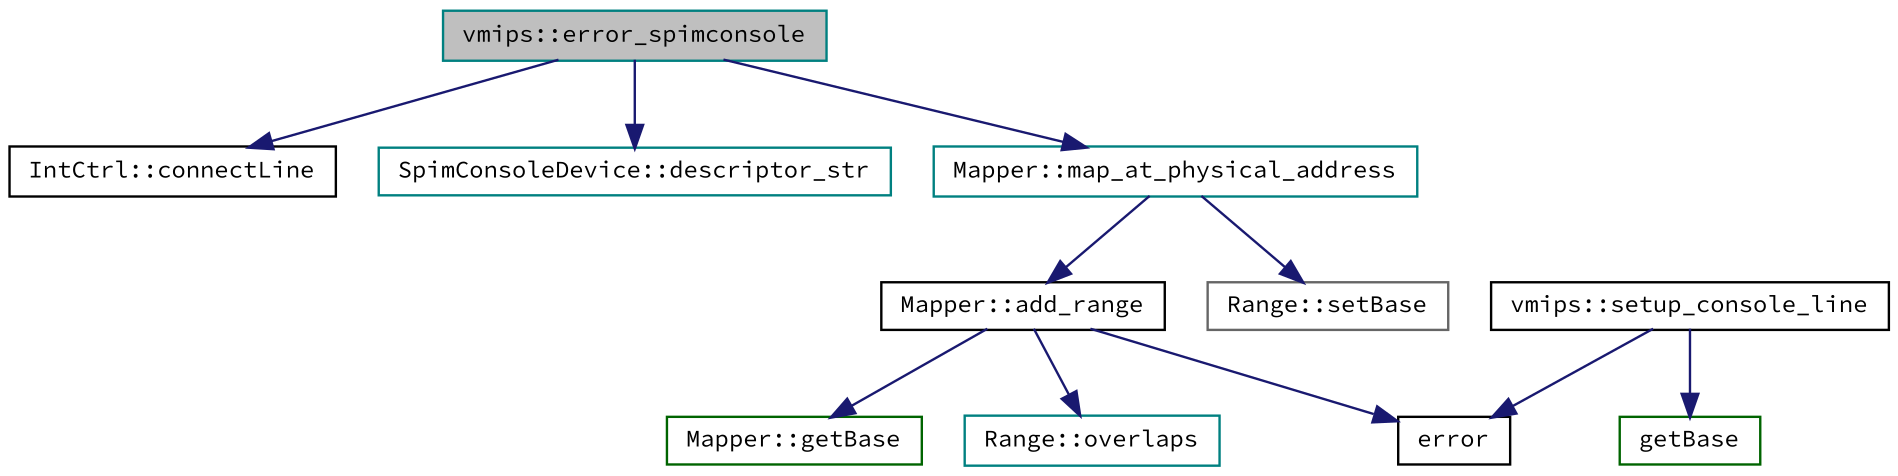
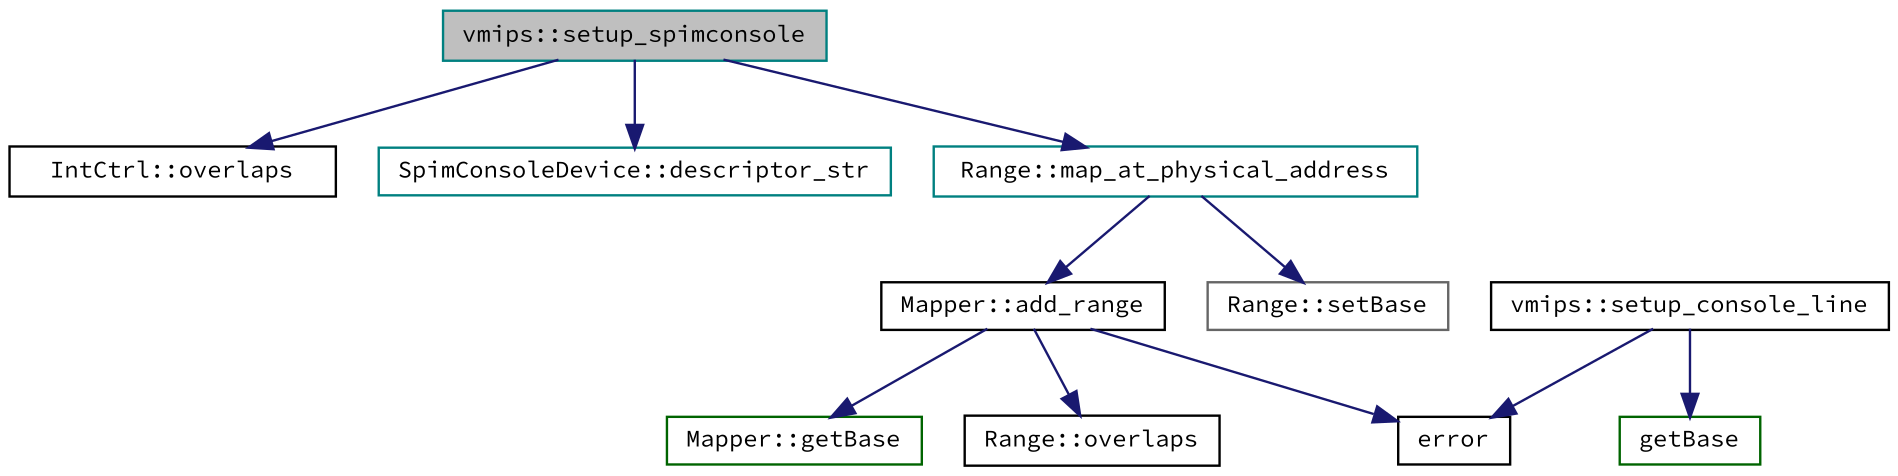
  digraph {
    fontname="Source Code Pro"
    rankdir=TB
    node [color=black fillcolor=white fontname="Source Code Pro" fontsize=10 shape=record style=filled]
    edge [color=midnightblue fontname="Source Code Pro" fontsize=10 labelfontname=FreeSans labelfontsize=10 style=solid]
-   n1 [color=teal fillcolor=grey75 fontcolor=black height=0.2 label="vmips::error_spimconsole" width=0.4]
-   n2 [height=0.2 label="IntCtrl::connectLine" width=0.4]
+   n1 [color=teal fillcolor=grey75 fontcolor=black height=0.2 label="vmips::setup_spimconsole" width=0.4]
+   n2 [height=0.2 label="IntCtrl::overlaps" width=0.4]
    n3 [color=teal height=0.2 label="SpimConsoleDevice::descriptor_str" width=0.4]
-   n4 [color=teal height=0.2 label="Mapper::map_at_physical_address" width=0.4]
+   n4 [color=teal height=0.2 label="Range::map_at_physical_address" width=0.4]
    n5 [height=0.2 label="Mapper::add_range" width=0.4]
    n6 [color=gray40 height=0.2 label="Range::setBase" width=0.4]
    n7 [height=0.2 label="vmips::setup_console_line" width=0.4]
    n8 [height=0.2 label=error width=0.4]
    n9 [color=darkgreen height=0.2 label=getBase width=0.4]
    n10 [color=darkgreen height=0.2 label="Mapper::getBase" width=0.4]
-   n11 [color=teal height=0.2 label="Range::overlaps" width=0.4]
+   n11 [height=0.2 label="Range::overlaps" width=0.4]
    n1 -> n2
    n1 -> n3
    n1 -> n4
    n4 -> n5
    n4 -> n6
    n5 -> n8
    n5 -> n10
    n5 -> n11
    n7 -> n8
    n7 -> n9
  }
